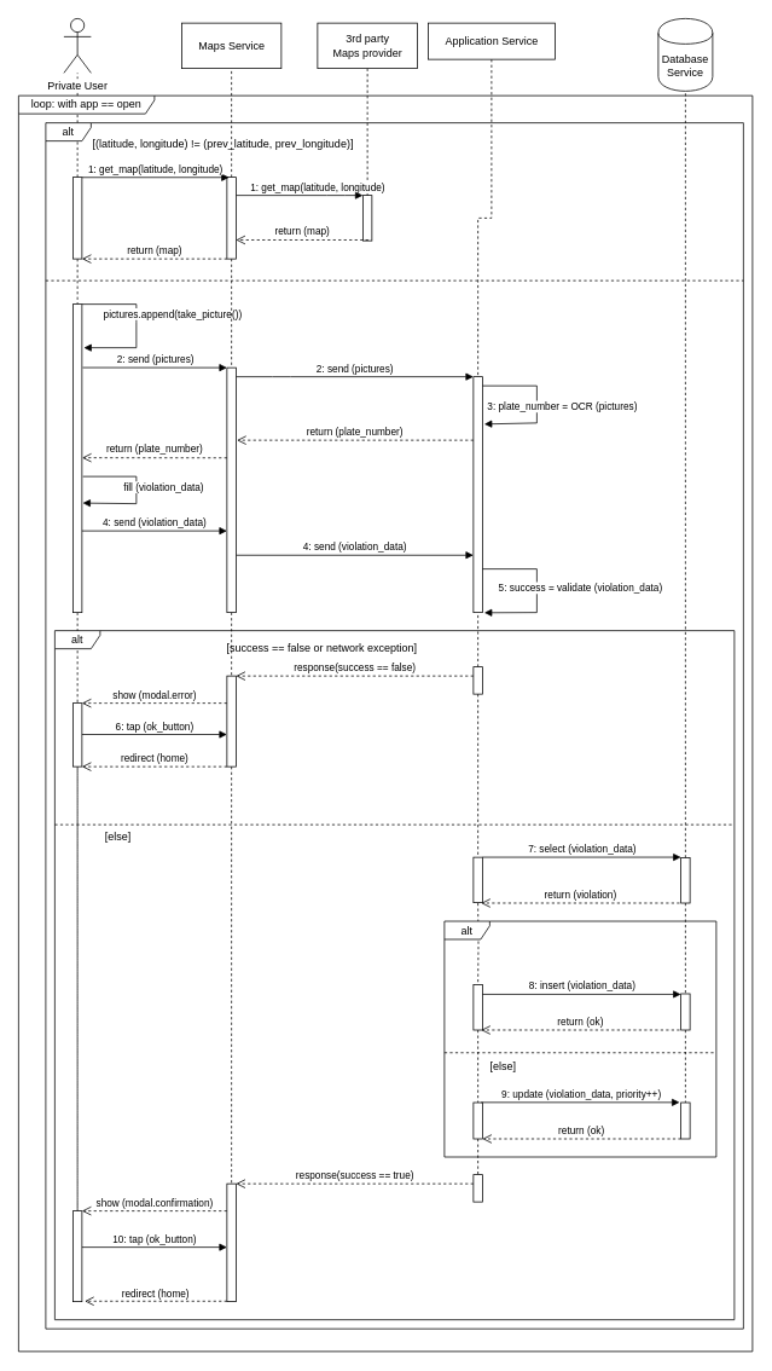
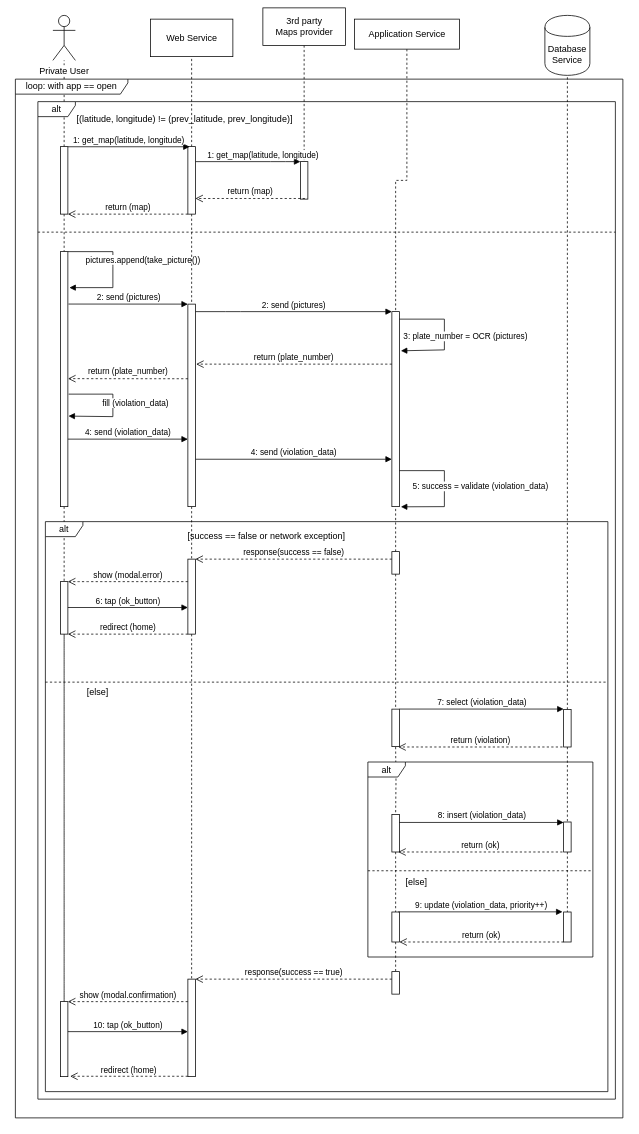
  <mxCell id="0" />
  <mxCell id="1" parent="0" />
  <mxCell id="2" value="" style="edgeStyle=orthogonalEdgeStyle;rounded=0;orthogonalLoop=1;jettySize=auto;html=1;dashed=1;endArrow=none;endFill=0;" parent="1" target="22" edge="1"><mxGeometry relative="1" as="geometry"><mxPoint x="527" y="995.5" as="sourcePoint" /></mxGeometry></mxCell>
  <mxCell id="3" value="alt" style="shape=umlFrame;whiteSpace=wrap;html=1;width=50;height=20;" parent="1" vertex="1"><mxGeometry x="490" y="1015.5" width="300" height="260" as="geometry" /></mxCell>
  <mxCell id="4" value="" style="edgeStyle=orthogonalEdgeStyle;rounded=0;orthogonalLoop=1;jettySize=auto;html=1;dashed=1;endArrow=none;endFill=0;" parent="1" source="11" target="9" edge="1"><mxGeometry relative="1" as="geometry" /></mxCell>
  <mxCell id="5" value="" style="edgeStyle=orthogonalEdgeStyle;rounded=0;orthogonalLoop=1;jettySize=auto;html=1;dashed=1;endArrow=none;endFill=0;" parent="1" source="12" target="14" edge="1"><mxGeometry relative="1" as="geometry" /></mxCell>
  <mxCell id="6" value="alt" style="shape=umlFrame;whiteSpace=wrap;html=1;width=50;height=20;" parent="1" vertex="1"><mxGeometry x="50" y="135" width="770" height="1330" as="geometry" /></mxCell>
  <mxCell id="7" value="alt" style="shape=umlFrame;whiteSpace=wrap;html=1;width=50;height=20;" parent="1" vertex="1"><mxGeometry x="60" y="695" width="750" height="760" as="geometry" /></mxCell>
  <mxCell id="8" value="loop: with app == open" style="shape=umlFrame;whiteSpace=wrap;html=1;width=150;height=20;" parent="1" vertex="1"><mxGeometry y="105" width="810" height="1385" as="geometry" x="20" /></mxCell>
  <mxCell id="9" value="Private User" style="shape=umlActor;verticalLabelPosition=bottom;labelBackgroundColor=#ffffff;verticalAlign=top;html=1;outlineConnect=0;" parent="1" vertex="1"><mxGeometry x="70" y="20" width="30" height="60" as="geometry" /></mxCell>
  <mxCell id="10" value="" style="edgeStyle=orthogonalEdgeStyle;rounded=0;orthogonalLoop=1;jettySize=auto;html=1;dashed=1;endArrow=none;endFill=0;" parent="1" source="11" target="12" edge="1"><mxGeometry relative="1" as="geometry" /></mxCell>
  <mxCell id="11" value="" style="html=1;points=[];perimeter=orthogonalPerimeter;" parent="1" vertex="1"><mxGeometry x="80" y="195" width="10" height="90" as="geometry" /></mxCell>
  <mxCell id="12" value="" style="html=1;points=[];perimeter=orthogonalPerimeter;" parent="1" vertex="1"><mxGeometry x="80" y="335" width="10" height="340" as="geometry" /></mxCell>
  <mxCell id="13" value="" style="edgeStyle=orthogonalEdgeStyle;rounded=0;orthogonalLoop=1;jettySize=auto;html=1;dashed=1;endArrow=none;endFill=0;" parent="1" source="14" target="58" edge="1"><mxGeometry relative="1" as="geometry" /></mxCell>
  <mxCell id="14" value="" style="html=1;points=[];perimeter=orthogonalPerimeter;" parent="1" vertex="1"><mxGeometry x="80" y="1335" width="10" height="100" as="geometry" /></mxCell>
  <mxCell id="15" value="" style="html=1;points=[];perimeter=orthogonalPerimeter;" parent="1" vertex="1"><mxGeometry x="400" y="215" width="10" height="50" as="geometry" /></mxCell>
  <mxCell id="16" value="" style="edgeStyle=orthogonalEdgeStyle;rounded=0;orthogonalLoop=1;jettySize=auto;html=1;dashed=1;endArrow=none;endFill=0;" parent="1" source="17" target="15" edge="1"><mxGeometry relative="1" as="geometry" /></mxCell>
- <mxCell id="17" value="3rd party&lt;br&gt;Maps provider" style="html=1;" parent="1" vertex="1"><mxGeometry x="350" y="25" width="110" height="50" as="geometry" /></mxCell>
+ <mxCell id="17" value="3rd party&lt;br&gt;Maps provider" style="html=1;" parent="1" vertex="1"><mxGeometry x="350" y="10" width="110" height="50" as="geometry" /></mxCell>
  <mxCell id="18" value="" style="edgeStyle=orthogonalEdgeStyle;rounded=0;orthogonalLoop=1;jettySize=auto;html=1;dashed=1;endArrow=none;endFill=0;" parent="1" source="19" target="20" edge="1"><mxGeometry relative="1" as="geometry" /></mxCell>
  <mxCell id="19" value="Application Service" style="html=1;" parent="1" vertex="1"><mxGeometry x="472" y="25" width="140" height="40" as="geometry" /></mxCell>
  <mxCell id="20" value="" style="html=1;points=[];perimeter=orthogonalPerimeter;" parent="1" vertex="1"><mxGeometry x="522" y="415" width="10" height="260" as="geometry" /></mxCell>
  <mxCell id="21" value="" style="edgeStyle=orthogonalEdgeStyle;rounded=0;orthogonalLoop=1;jettySize=auto;html=1;dashed=1;endArrow=none;endFill=0;" parent="1" source="22" target="24" edge="1"><mxGeometry relative="1" as="geometry" /></mxCell>
  <mxCell id="22" value="" style="html=1;points=[];perimeter=orthogonalPerimeter;" parent="1" vertex="1"><mxGeometry x="522" y="1085.5" width="10" height="50" as="geometry" /></mxCell>
  <mxCell id="23" value="" style="edgeStyle=orthogonalEdgeStyle;rounded=0;orthogonalLoop=1;jettySize=auto;html=1;dashed=1;endArrow=none;endFill=0;" parent="1" source="24" target="25" edge="1"><mxGeometry relative="1" as="geometry" /></mxCell>
  <mxCell id="24" value="" style="html=1;points=[];perimeter=orthogonalPerimeter;" parent="1" vertex="1"><mxGeometry x="522" y="1215.5" width="10" height="40" as="geometry" /></mxCell>
  <mxCell id="25" value="" style="html=1;points=[];perimeter=orthogonalPerimeter;" parent="1" vertex="1"><mxGeometry x="522" y="1295" width="10" height="30" as="geometry" /></mxCell>
  <mxCell id="26" value="1: get_map(latitude, longitude)" style="html=1;verticalAlign=bottom;endArrow=block;" parent="1" source="67" target="15" edge="1"><mxGeometry x="0.571" y="-20" width="80" relative="1" as="geometry"><mxPoint x="245" y="206" as="sourcePoint" /><mxPoint x="380" y="205" as="targetPoint" /><mxPoint x="-20" y="-20" as="offset" /><Array as="points"><mxPoint x="370" y="215" /></Array></mxGeometry></mxCell>
  <mxCell id="27" value="return (map)" style="html=1;verticalAlign=bottom;endArrow=open;dashed=1;endSize=8;exitX=0.6;exitY=0.983;exitDx=0;exitDy=0;exitPerimeter=0;" parent="1" source="15" target="67" edge="1"><mxGeometry relative="1" as="geometry"><mxPoint x="380" y="264" as="sourcePoint" /><mxPoint x="270" y="265" as="targetPoint" /></mxGeometry></mxCell>
  <mxCell id="28" value="" style="line;strokeWidth=1;fillColor=none;align=left;verticalAlign=middle;spacingTop=-1;spacingLeft=3;spacingRight=3;rotatable=0;labelPosition=right;points=[];portConstraint=eastwest;dashed=1;" parent="1" vertex="1"><mxGeometry x="50" y="305" width="770" height="8" as="geometry" /></mxCell>
  <mxCell id="29" value="[(latitude, longitude) != (prev_latitude, prev_longitude)]" style="text;html=1;" parent="1" vertex="1"><mxGeometry x="100" y="145" width="300" height="30" as="geometry" /></mxCell>
  <mxCell id="30" value="pictures.append(take_picture())" style="html=1;verticalAlign=bottom;endArrow=block;rounded=0;" parent="1" edge="1"><mxGeometry x="-0.036" y="40" width="80" relative="1" as="geometry"><mxPoint x="90" y="335" as="sourcePoint" /><mxPoint x="92" y="383" as="targetPoint" /><Array as="points"><mxPoint x="150" y="335" /><mxPoint x="150" y="355" /><mxPoint x="150" y="383" /></Array><mxPoint as="offset" /></mxGeometry></mxCell>
  <mxCell id="31" value="2: send (pictures)" style="html=1;verticalAlign=bottom;endArrow=block;" parent="1" source="69" target="20" edge="1"><mxGeometry width="80" relative="1" as="geometry"><mxPoint x="90" y="414.5" as="sourcePoint" /><mxPoint x="290" y="414.5" as="targetPoint" /><mxPoint as="offset" /><Array as="points"><mxPoint x="310" y="415" /></Array></mxGeometry></mxCell>
  <mxCell id="32" value="3: plate_number = OCR (pictures)" style="html=1;verticalAlign=bottom;endArrow=block;entryX=1.2;entryY=0.201;entryDx=0;entryDy=0;entryPerimeter=0;rounded=0;" parent="1" target="20" edge="1"><mxGeometry x="0.155" y="28" width="80" relative="1" as="geometry"><mxPoint x="532" y="425" as="sourcePoint" /><mxPoint x="534" y="473.24" as="targetPoint" /><Array as="points"><mxPoint x="592" y="425" /><mxPoint x="592" y="445" /><mxPoint x="592" y="466" /></Array><mxPoint as="offset" /></mxGeometry></mxCell>
  <mxCell id="33" value="4: send (violation_data)" style="html=1;verticalAlign=bottom;endArrow=block;" parent="1" target="69" edge="1"><mxGeometry width="80" relative="1" as="geometry"><mxPoint x="90" y="585" as="sourcePoint" /><mxPoint x="521.5" y="575" as="targetPoint" /><mxPoint as="offset" /></mxGeometry></mxCell>
  <mxCell id="34" value="5: success = validate (violation_data)" style="html=1;verticalAlign=bottom;endArrow=block;entryX=1.2;entryY=0.728;entryDx=0;entryDy=0;entryPerimeter=0;rounded=0;" parent="1" edge="1"><mxGeometry x="0.084" y="48" width="80" relative="1" as="geometry"><mxPoint x="532" y="627" as="sourcePoint" /><mxPoint x="534" y="675.24" as="targetPoint" /><Array as="points"><mxPoint x="592" y="627" /><mxPoint x="592" y="647" /><mxPoint x="592" y="675" /></Array><mxPoint as="offset" /></mxGeometry></mxCell>
  <mxCell id="35" value="" style="edgeStyle=orthogonalEdgeStyle;rounded=0;orthogonalLoop=1;jettySize=auto;html=1;endArrow=none;endFill=0;dashed=1;entryX=0.5;entryY=1;entryDx=0;entryDy=0;" parent="1" source="37" target="81" edge="1"><mxGeometry relative="1" as="geometry"><mxPoint x="755" y="85" as="targetPoint" /></mxGeometry></mxCell>
  <mxCell id="36" value="" style="edgeStyle=orthogonalEdgeStyle;rounded=0;orthogonalLoop=1;jettySize=auto;html=1;dashed=1;endArrow=none;endFill=0;" parent="1" source="37" target="39" edge="1"><mxGeometry relative="1" as="geometry" /></mxCell>
  <mxCell id="37" value="" style="html=1;points=[];perimeter=orthogonalPerimeter;" parent="1" vertex="1"><mxGeometry x="751" y="945.5" width="10" height="50" as="geometry" /></mxCell>
  <mxCell id="38" value="" style="edgeStyle=orthogonalEdgeStyle;rounded=0;orthogonalLoop=1;jettySize=auto;html=1;dashed=1;endArrow=none;endFill=0;" parent="1" source="39" target="40" edge="1"><mxGeometry relative="1" as="geometry" /></mxCell>
  <mxCell id="39" value="" style="html=1;points=[];perimeter=orthogonalPerimeter;" parent="1" vertex="1"><mxGeometry x="751" y="1095.5" width="10" height="40" as="geometry" /></mxCell>
  <mxCell id="40" value="" style="html=1;points=[];perimeter=orthogonalPerimeter;" parent="1" vertex="1"><mxGeometry x="751" y="1215.5" width="10" height="40" as="geometry" /></mxCell>
  <mxCell id="41" value="8: insert (violation_data)" style="html=1;verticalAlign=bottom;endArrow=block;exitX=1;exitY=0.212;exitDx=0;exitDy=0;exitPerimeter=0;" parent="1" source="22" target="39" edge="1"><mxGeometry width="80" relative="1" as="geometry"><mxPoint x="532" y="1060.5" as="sourcePoint" /><mxPoint x="751" y="1118.7" as="targetPoint" /><mxPoint as="offset" /></mxGeometry></mxCell>
  <mxCell id="42" value="7: select (violation_data)" style="html=1;verticalAlign=bottom;endArrow=block;" parent="1" edge="1"><mxGeometry width="80" relative="1" as="geometry"><mxPoint x="532" y="944.91" as="sourcePoint" /><mxPoint x="751" y="944.91" as="targetPoint" /><mxPoint as="offset" /></mxGeometry></mxCell>
  <mxCell id="43" value="return (ok)" style="html=1;verticalAlign=bottom;endArrow=open;dashed=1;endSize=8;entryX=0.14;entryY=0.294;entryDx=0;entryDy=0;entryPerimeter=0;" parent="1" edge="1"><mxGeometry relative="1" as="geometry"><mxPoint x="749.5" y="1135.48" as="sourcePoint" /><mxPoint x="530.5" y="1135.48" as="targetPoint" /></mxGeometry></mxCell>
  <mxCell id="44" value="[else]" style="text;html=1;strokeColor=none;fillColor=none;align=center;verticalAlign=middle;whiteSpace=wrap;rounded=0;" parent="1" vertex="1"><mxGeometry x="540" y="1165.5" width="30" height="20" as="geometry" /></mxCell>
  <mxCell id="45" value="" style="line;strokeWidth=1;fillColor=none;align=left;verticalAlign=middle;spacingTop=-1;spacingLeft=3;spacingRight=3;rotatable=0;labelPosition=right;points=[];portConstraint=eastwest;dashed=1;" parent="1" vertex="1"><mxGeometry x="490" y="1156.5" width="300" height="8" as="geometry" /></mxCell>
  <mxCell id="46" value="return (violation)" style="html=1;verticalAlign=bottom;endArrow=open;dashed=1;endSize=8;entryX=0.14;entryY=0.294;entryDx=0;entryDy=0;entryPerimeter=0;" parent="1" edge="1"><mxGeometry relative="1" as="geometry"><mxPoint x="749.5" y="995.48" as="sourcePoint" /><mxPoint x="530.5" y="995.48" as="targetPoint" /></mxGeometry></mxCell>
  <mxCell id="47" value="9: update (violation_data, priority++)" style="html=1;verticalAlign=bottom;endArrow=block;exitX=1;exitY=0.116;exitDx=0;exitDy=0;exitPerimeter=0;" parent="1" edge="1"><mxGeometry width="80" relative="1" as="geometry"><mxPoint x="530.5" y="1215.3" as="sourcePoint" /><mxPoint x="749.5" y="1215.3" as="targetPoint" /><mxPoint as="offset" /></mxGeometry></mxCell>
  <mxCell id="48" value="return (ok)" style="html=1;verticalAlign=bottom;endArrow=open;dashed=1;endSize=8;entryX=0.14;entryY=0.294;entryDx=0;entryDy=0;entryPerimeter=0;" parent="1" edge="1"><mxGeometry relative="1" as="geometry"><mxPoint x="751" y="1255.48" as="sourcePoint" /><mxPoint x="532" y="1255.48" as="targetPoint" /></mxGeometry></mxCell>
  <mxCell id="49" value="show (modal.confirmation)" style="html=1;verticalAlign=bottom;endArrow=open;dashed=1;endSize=8;" parent="1" source="72" target="14" edge="1"><mxGeometry relative="1" as="geometry"><mxPoint x="522" y="1315" as="sourcePoint" /><mxPoint x="93" y="1315.5" as="targetPoint" /><Array as="points"><mxPoint x="140" y="1335" /></Array></mxGeometry></mxCell>
  <mxCell id="50" value="" style="line;strokeWidth=1;fillColor=none;align=left;verticalAlign=middle;spacingTop=-1;spacingLeft=3;spacingRight=3;rotatable=0;labelPosition=right;points=[];portConstraint=eastwest;dashed=1;" parent="1" vertex="1"><mxGeometry x="60" y="905" width="750" height="8" as="geometry" /></mxCell>
  <mxCell id="51" value="" style="edgeStyle=orthogonalEdgeStyle;rounded=0;orthogonalLoop=1;jettySize=auto;html=1;dashed=1;endArrow=none;endFill=0;" parent="1" source="53" target="20" edge="1"><mxGeometry relative="1" as="geometry" /></mxCell>
  <mxCell id="52" value="" style="edgeStyle=orthogonalEdgeStyle;rounded=0;orthogonalLoop=1;jettySize=auto;html=1;dashed=1;endArrow=none;endFill=0;" parent="1" source="53" target="54" edge="1"><mxGeometry relative="1" as="geometry" /></mxCell>
  <mxCell id="53" value="" style="html=1;points=[];perimeter=orthogonalPerimeter;" parent="1" vertex="1"><mxGeometry x="522" y="735" width="10" height="30" as="geometry" /></mxCell>
  <mxCell id="54" value="" style="html=1;points=[];perimeter=orthogonalPerimeter;" parent="1" vertex="1"><mxGeometry x="522" y="945" width="10" height="50" as="geometry" /></mxCell>
  <mxCell id="55" value="fill (violation_data)" style="html=1;verticalAlign=bottom;endArrow=block;rounded=0;entryX=1.08;entryY=0.645;entryDx=0;entryDy=0;entryPerimeter=0;" parent="1" target="12" edge="1"><mxGeometry x="0.084" y="30" width="80" relative="1" as="geometry"><mxPoint x="91" y="525" as="sourcePoint" /><mxPoint x="92" y="564" as="targetPoint" /><Array as="points"><mxPoint x="150" y="525" /><mxPoint x="150" y="536" /><mxPoint x="150" y="555" /></Array><mxPoint as="offset" /></mxGeometry></mxCell>
  <mxCell id="56" value="[success == false or network exception]" style="text;html=1;strokeColor=none;fillColor=none;align=center;verticalAlign=middle;whiteSpace=wrap;rounded=0;" parent="1" vertex="1"><mxGeometry x="245" y="705" width="220" height="20" as="geometry" /></mxCell>
  <mxCell id="57" value="[else]" style="text;html=1;strokeColor=none;fillColor=none;align=center;verticalAlign=middle;whiteSpace=wrap;rounded=0;" parent="1" vertex="1"><mxGeometry x="100" y="913" width="60" height="20" as="geometry" /></mxCell>
  <mxCell id="58" value="" style="html=1;points=[];perimeter=orthogonalPerimeter;" parent="1" vertex="1"><mxGeometry x="80" y="775" width="10" height="70" as="geometry" /></mxCell>
  <mxCell id="59" value="show (modal.error)" style="html=1;verticalAlign=bottom;endArrow=open;dashed=1;endSize=8;" parent="1" source="71" target="58" edge="1"><mxGeometry relative="1" as="geometry"><mxPoint x="240" y="755" as="sourcePoint" /><mxPoint x="87" y="755" as="targetPoint" /><Array as="points"><mxPoint x="110" y="775" /></Array></mxGeometry></mxCell>
  <mxCell id="60" value="6: tap (ok_button)" style="html=1;verticalAlign=bottom;endArrow=block;" parent="1" edge="1"><mxGeometry width="80" relative="1" as="geometry"><mxPoint x="90" y="809.5" as="sourcePoint" /><mxPoint x="250" y="809.5" as="targetPoint" /><mxPoint as="offset" /></mxGeometry></mxCell>
  <mxCell id="61" value="redirect (home)" style="html=1;verticalAlign=bottom;endArrow=open;dashed=1;endSize=8;" parent="1" source="71" edge="1"><mxGeometry relative="1" as="geometry"><mxPoint x="237" y="845" as="sourcePoint" /><mxPoint x="90" y="845" as="targetPoint" /></mxGeometry></mxCell>
  <mxCell id="62" value="10: tap (ok_button)" style="html=1;verticalAlign=bottom;endArrow=block;" parent="1" target="72" edge="1"><mxGeometry width="80" relative="1" as="geometry"><mxPoint x="90" y="1375" as="sourcePoint" /><mxPoint x="522" y="1375" as="targetPoint" /><mxPoint as="offset" /></mxGeometry></mxCell>
  <mxCell id="63" value="redirect (home)" style="html=1;verticalAlign=bottom;endArrow=open;dashed=1;endSize=8;" parent="1" source="72" edge="1"><mxGeometry relative="1" as="geometry"><mxPoint x="522" y="1434.5" as="sourcePoint" /><mxPoint x="93" y="1434.5" as="targetPoint" /></mxGeometry></mxCell>
- <mxCell id="64" value="Maps Service" style="html=1;" parent="1" vertex="1"><mxGeometry x="200" y="25" width="110" height="50" as="geometry" /></mxCell>
+ <mxCell id="64" value="Web Service" style="html=1;" parent="1" vertex="1"><mxGeometry x="200" y="25" width="110" height="50" as="geometry" /></mxCell>
  <mxCell id="65" value="" style="edgeStyle=orthogonalEdgeStyle;rounded=0;orthogonalLoop=1;jettySize=auto;html=1;labelBackgroundColor=none;startArrow=none;startFill=0;endArrow=none;endFill=0;entryX=0.5;entryY=1;entryDx=0;entryDy=0;dashed=1;" parent="1" source="67" target="64" edge="1"><mxGeometry relative="1" as="geometry"><mxPoint x="240" y="118.5" as="targetPoint" /></mxGeometry></mxCell>
  <mxCell id="66" value="" style="edgeStyle=orthogonalEdgeStyle;rounded=0;orthogonalLoop=1;jettySize=auto;html=1;dashed=1;labelBackgroundColor=none;startArrow=none;startFill=0;endArrow=none;endFill=0;" parent="1" source="67" target="69" edge="1"><mxGeometry relative="1" as="geometry" /></mxCell>
  <mxCell id="67" value="" style="html=1;points=[];perimeter=orthogonalPerimeter;" parent="1" vertex="1"><mxGeometry x="250" y="195" width="10" height="90" as="geometry" /></mxCell>
  <mxCell id="68" value="" style="edgeStyle=orthogonalEdgeStyle;rounded=0;orthogonalLoop=1;jettySize=auto;html=1;dashed=1;labelBackgroundColor=none;startArrow=none;startFill=0;endArrow=none;endFill=0;" parent="1" source="69" target="71" edge="1"><mxGeometry relative="1" as="geometry" /></mxCell>
  <mxCell id="69" value="" style="html=1;points=[];perimeter=orthogonalPerimeter;" parent="1" vertex="1"><mxGeometry x="250" y="405" width="10" height="270" as="geometry" /></mxCell>
  <mxCell id="70" value="" style="edgeStyle=orthogonalEdgeStyle;rounded=0;orthogonalLoop=1;jettySize=auto;html=1;dashed=1;labelBackgroundColor=none;startArrow=none;startFill=0;endArrow=none;endFill=0;" parent="1" source="71" target="72" edge="1"><mxGeometry relative="1" as="geometry" /></mxCell>
  <mxCell id="71" value="" style="html=1;points=[];perimeter=orthogonalPerimeter;" parent="1" vertex="1"><mxGeometry x="250" y="745" width="10" height="100" as="geometry" /></mxCell>
  <mxCell id="72" value="" style="html=1;points=[];perimeter=orthogonalPerimeter;" parent="1" vertex="1"><mxGeometry x="250" y="1305" width="10" height="130" as="geometry" /></mxCell>
  <mxCell id="73" value="1: get_map(latitude, longitude)" style="html=1;verticalAlign=bottom;endArrow=block;entryX=0.24;entryY=0.002;entryDx=0;entryDy=0;entryPerimeter=0;" parent="1" source="11" target="67" edge="1"><mxGeometry x="-0.005" width="80" relative="1" as="geometry"><mxPoint x="90" y="205" as="sourcePoint" /><mxPoint x="225" y="195" as="targetPoint" /><mxPoint as="offset" /><Array as="points" /></mxGeometry></mxCell>
  <mxCell id="74" value="return (map)" style="html=1;verticalAlign=bottom;endArrow=open;dashed=1;endSize=8;" parent="1" source="67" target="11" edge="1"><mxGeometry relative="1" as="geometry"><mxPoint x="240" y="284" as="sourcePoint" /><mxPoint x="110" y="284" as="targetPoint" /><Array as="points"><mxPoint x="220" y="285" /></Array></mxGeometry></mxCell>
  <mxCell id="75" value="2: send (pictures)" style="html=1;verticalAlign=bottom;endArrow=block;exitX=1.28;exitY=0.78;exitDx=0;exitDy=0;exitPerimeter=0;" parent="1" edge="1"><mxGeometry width="80" relative="1" as="geometry"><mxPoint x="90.8" y="404.9" as="sourcePoint" /><mxPoint x="250" y="405" as="targetPoint" /><mxPoint as="offset" /></mxGeometry></mxCell>
  <mxCell id="76" value="return (plate_number)" style="html=1;verticalAlign=bottom;endArrow=open;dashed=1;endSize=8;" parent="1" edge="1"><mxGeometry relative="1" as="geometry"><mxPoint x="522" y="485" as="sourcePoint" /><mxPoint x="261" y="485" as="targetPoint" /></mxGeometry></mxCell>
  <mxCell id="77" value="return (plate_number)" style="html=1;verticalAlign=bottom;endArrow=open;dashed=1;endSize=8;entryX=1.12;entryY=0.922;entryDx=0;entryDy=0;entryPerimeter=0;" parent="1" edge="1"><mxGeometry relative="1" as="geometry"><mxPoint x="250" y="504.5" as="sourcePoint" /><mxPoint x="90.2" y="504.36" as="targetPoint" /></mxGeometry></mxCell>
  <mxCell id="78" value="4: send (violation_data)" style="html=1;verticalAlign=bottom;endArrow=block;exitX=1.04;exitY=0.766;exitDx=0;exitDy=0;exitPerimeter=0;" parent="1" source="69" target="20" edge="1"><mxGeometry width="80" relative="1" as="geometry"><mxPoint x="260" y="595" as="sourcePoint" /><mxPoint x="420" y="595" as="targetPoint" /><mxPoint as="offset" /></mxGeometry></mxCell>
  <mxCell id="79" value="response(success == true)" style="html=1;verticalAlign=bottom;endArrow=open;dashed=1;endSize=8;" parent="1" target="72" edge="1"><mxGeometry relative="1" as="geometry"><mxPoint x="522" y="1305" as="sourcePoint" /><mxPoint x="362" y="1305" as="targetPoint" /><Array as="points"><mxPoint x="412" y="1305" /></Array></mxGeometry></mxCell>
  <mxCell id="80" value="response(success == false)" style="html=1;verticalAlign=bottom;endArrow=open;dashed=1;endSize=8;" parent="1" target="71" edge="1"><mxGeometry relative="1" as="geometry"><mxPoint x="522" y="745" as="sourcePoint" /><mxPoint x="362" y="745" as="targetPoint" /><Array as="points"><mxPoint x="382" y="745" /></Array></mxGeometry></mxCell>
  <mxCell id="81" value="Database Service" style="shape=cylinder;whiteSpace=wrap;html=1;boundedLbl=1;backgroundOutline=1;" vertex="1" parent="1"><mxGeometry x="726" y="20" width="60" height="80" as="geometry" /></mxCell>
